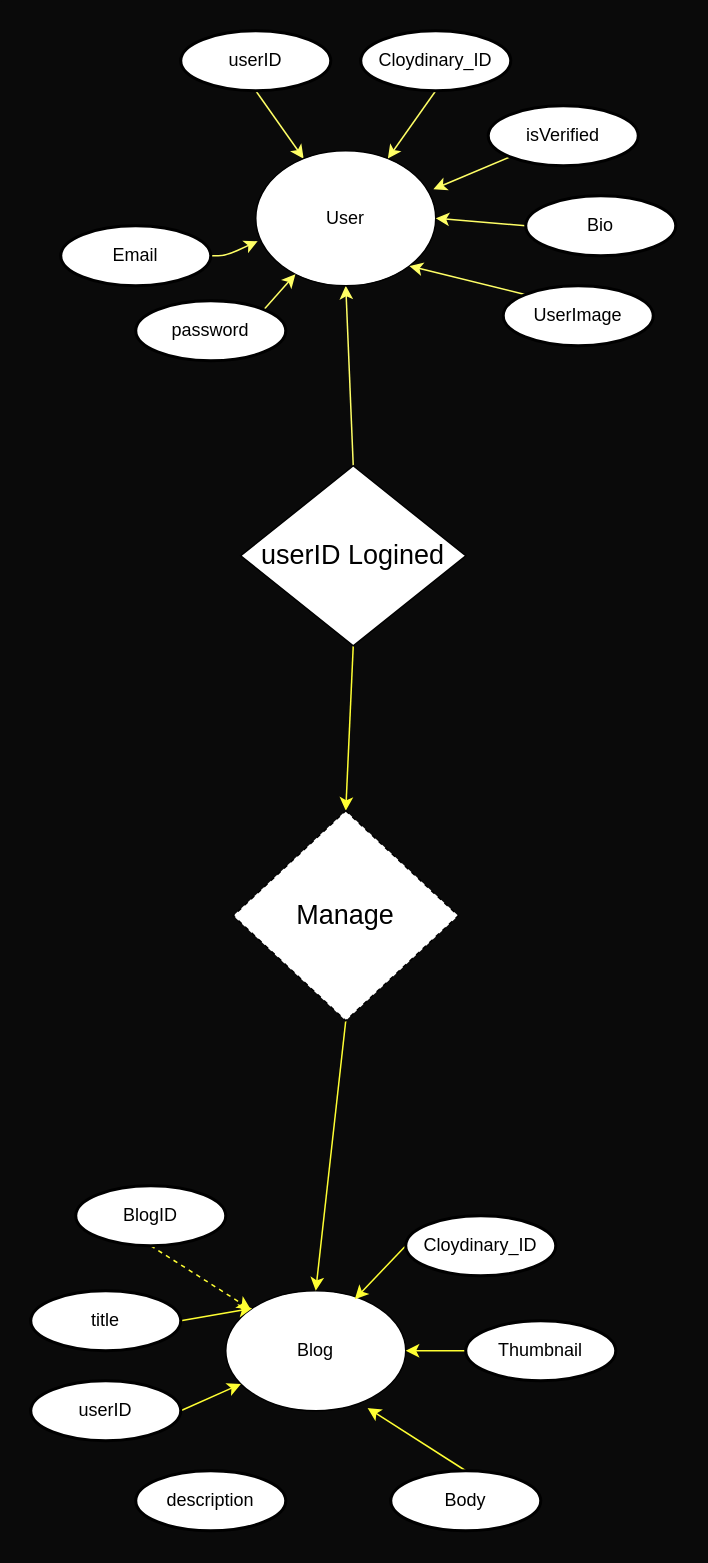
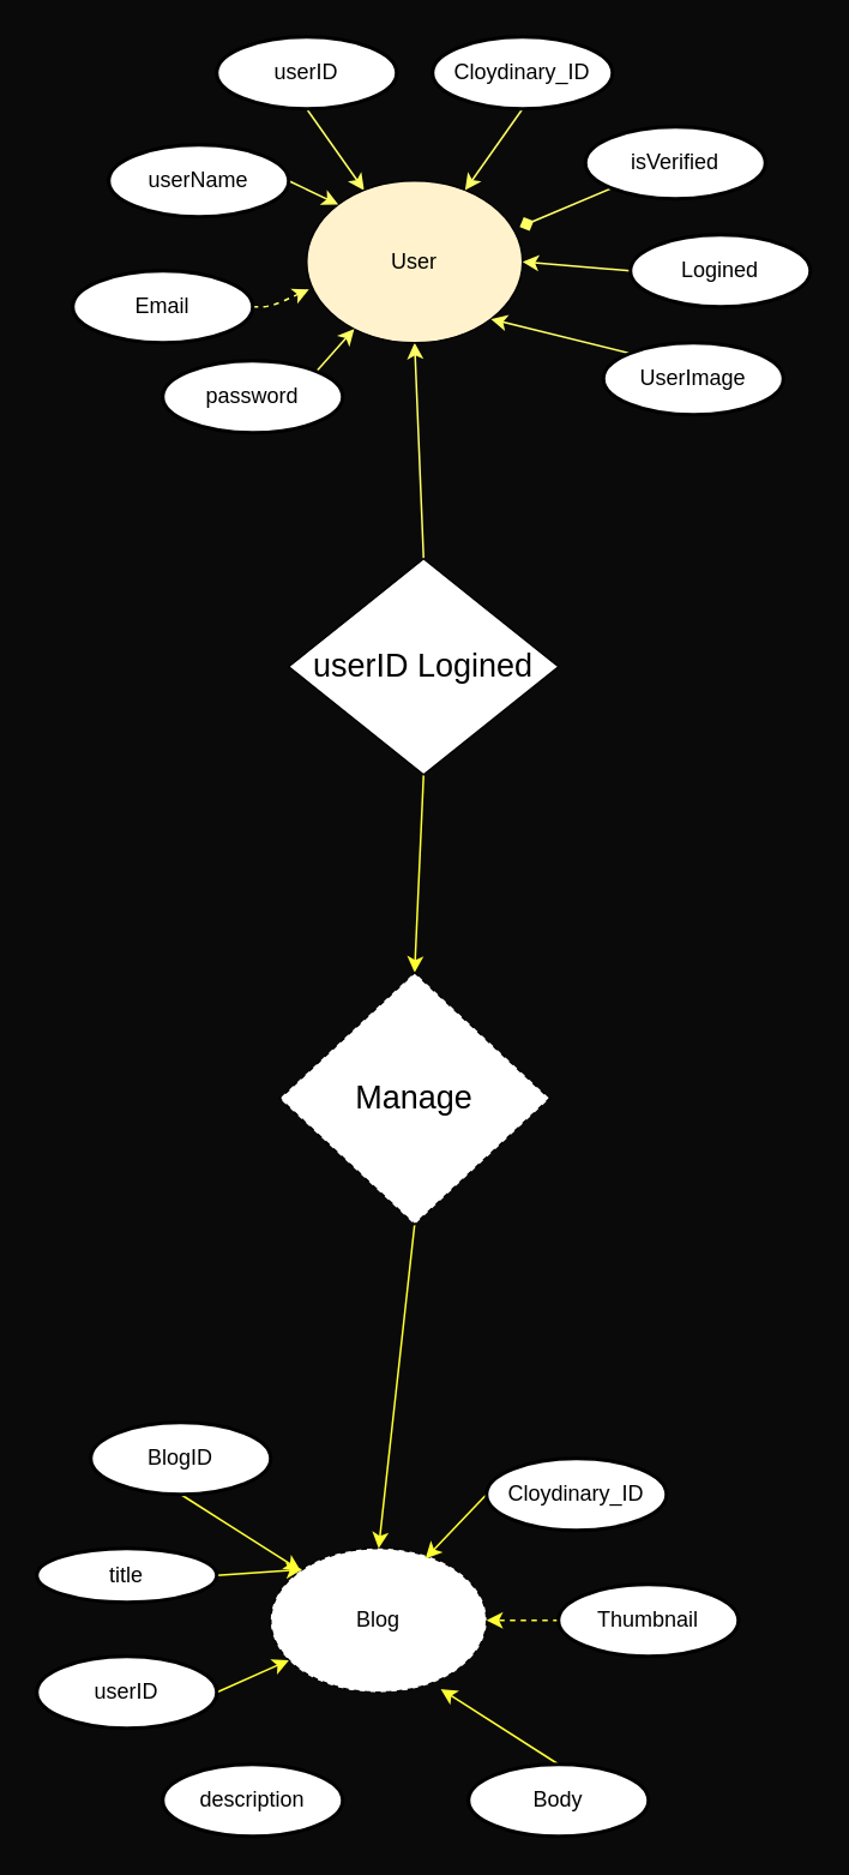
  <mxCell id="0" />
  <mxCell id="1" parent="0" />
  <mxCell id="2" style="edgeStyle=none;html=1;exitX=0.5;exitY=0;exitDx=0;exitDy=0;fontSize=18;entryX=0.5;entryY=1;entryDx=0;entryDy=0;strokeColor=#FFFF66;" parent="1" source="4" target="23" edge="1"><mxGeometry relative="1" as="geometry"><mxPoint x="230" y="220" as="targetPoint" /></mxGeometry></mxCell>
  <mxCell id="3" style="edgeStyle=none;html=1;exitX=0.5;exitY=1;exitDx=0;exitDy=0;entryX=0.5;entryY=0;entryDx=0;entryDy=0;fontSize=18;shadow=0;strokeColor=#FFFF33;" parent="1" source="4" target="20" edge="1"><mxGeometry relative="1" as="geometry" /></mxCell>
  <mxCell id="4" value="userID Logined" style="rhombus;whiteSpace=wrap;html=1;fontSize=18;" parent="1" vertex="1"><mxGeometry x="160" y="310" width="150" height="120" as="geometry" /></mxCell>
- <mxCell id="5" style="edgeStyle=none;html=1;exitX=0.5;exitY=1;exitDx=0;exitDy=0;exitPerimeter=0;fontSize=18;strokeColor=#FFFF33;dashed=1;" parent="1" source="6" target="7" edge="1"><mxGeometry relative="1" as="geometry" /></mxCell>
+ <mxCell id="5" style="edgeStyle=none;html=1;exitX=0.5;exitY=1;exitDx=0;exitDy=0;exitPerimeter=0;fontSize=18;strokeColor=#FFFF33;" parent="1" source="6" target="7" edge="1"><mxGeometry relative="1" as="geometry" /></mxCell>
  <mxCell id="6" value="BlogID" style="strokeWidth=2;html=1;shape=mxgraph.flowchart.start_1;whiteSpace=wrap;" parent="1" vertex="1"><mxGeometry x="50" y="790" width="100" height="40" as="geometry" /></mxCell>
- <mxCell id="7" value="Blog" style="ellipse;whiteSpace=wrap;html=1;" parent="1" vertex="1"><mxGeometry x="150" y="860" width="120" height="80" as="geometry" /></mxCell>
+ <mxCell id="7" value="Blog" style="ellipse;whiteSpace=wrap;html=1;dashed=1;" parent="1" vertex="1"><mxGeometry x="150" y="860" width="120" height="80" as="geometry" /></mxCell>
  <mxCell id="8" style="edgeStyle=none;html=1;exitX=1;exitY=0.5;exitDx=0;exitDy=0;exitPerimeter=0;entryX=0;entryY=0;entryDx=0;entryDy=0;fontSize=18;strokeColor=#FFFF33;" parent="1" source="9" target="7" edge="1"><mxGeometry relative="1" as="geometry" /></mxCell>
- <mxCell id="9" value="title" style="strokeWidth=2;html=1;shape=mxgraph.flowchart.start_1;whiteSpace=wrap;" parent="1" vertex="1"><mxGeometry x="20" y="860" width="100" height="40" as="geometry" /></mxCell>
+ <mxCell id="9" value="title" style="strokeWidth=2;html=1;shape=mxgraph.flowchart.start_1;whiteSpace=wrap;" parent="1" vertex="1"><mxGeometry x="20" y="860" width="100" height="30" as="geometry" /></mxCell>
  <mxCell id="10" value="description" style="strokeWidth=2;html=1;shape=mxgraph.flowchart.start_1;whiteSpace=wrap;" parent="1" vertex="1"><mxGeometry x="90" y="980" width="100" height="40" as="geometry" /></mxCell>
  <mxCell id="11" style="edgeStyle=none;html=1;exitX=0.5;exitY=0;exitDx=0;exitDy=0;exitPerimeter=0;entryX=0.788;entryY=0.977;entryDx=0;entryDy=0;fontSize=18;entryPerimeter=0;strokeColor=#FFFF33;" parent="1" source="12" target="7" edge="1"><mxGeometry relative="1" as="geometry" /></mxCell>
  <mxCell id="12" value="Body" style="strokeWidth=2;html=1;shape=mxgraph.flowchart.start_1;whiteSpace=wrap;" parent="1" vertex="1"><mxGeometry x="260" y="980" width="100" height="40" as="geometry" /></mxCell>
- <mxCell id="13" style="edgeStyle=none;html=1;exitX=0;exitY=0.5;exitDx=0;exitDy=0;exitPerimeter=0;entryX=1;entryY=0.5;entryDx=0;entryDy=0;fontSize=18;strokeColor=#FFFF33;" parent="1" source="14" target="7" edge="1"><mxGeometry relative="1" as="geometry" /></mxCell>
+ <mxCell id="13" style="edgeStyle=none;html=1;exitX=0;exitY=0.5;exitDx=0;exitDy=0;exitPerimeter=0;entryX=1;entryY=0.5;entryDx=0;entryDy=0;fontSize=18;strokeColor=#FFFF33;dashed=1;" parent="1" source="14" target="7" edge="1"><mxGeometry relative="1" as="geometry" /></mxCell>
  <mxCell id="14" value="Thumbnail" style="strokeWidth=2;html=1;shape=mxgraph.flowchart.start_1;whiteSpace=wrap;" parent="1" vertex="1"><mxGeometry x="310" y="880" width="100" height="40" as="geometry" /></mxCell>
  <mxCell id="15" style="edgeStyle=none;html=1;exitX=0;exitY=0.5;exitDx=0;exitDy=0;exitPerimeter=0;entryX=0.717;entryY=0.07;entryDx=0;entryDy=0;entryPerimeter=0;fontSize=18;strokeColor=#FFFF33;" parent="1" source="16" target="7" edge="1"><mxGeometry relative="1" as="geometry" /></mxCell>
  <mxCell id="16" value="Cloydinary_ID" style="strokeWidth=2;html=1;shape=mxgraph.flowchart.start_1;whiteSpace=wrap;" parent="1" vertex="1"><mxGeometry x="270" y="810" width="100" height="40" as="geometry" /></mxCell>
  <mxCell id="17" style="edgeStyle=none;html=1;exitX=1;exitY=0.5;exitDx=0;exitDy=0;exitPerimeter=0;fontSize=18;strokeColor=#FFFF33;" parent="1" source="18" target="7" edge="1"><mxGeometry relative="1" as="geometry" /></mxCell>
  <mxCell id="18" value="userID" style="strokeWidth=2;html=1;shape=mxgraph.flowchart.start_1;whiteSpace=wrap;" parent="1" vertex="1"><mxGeometry x="20" y="920" width="100" height="40" as="geometry" /></mxCell>
  <mxCell id="19" style="edgeStyle=none;html=1;exitX=0.5;exitY=1;exitDx=0;exitDy=0;entryX=0.5;entryY=0;entryDx=0;entryDy=0;fontSize=18;strokeColor=#FFFF33;" parent="1" source="20" target="7" edge="1"><mxGeometry relative="1" as="geometry" /></mxCell>
  <mxCell id="20" value="Manage" style="rhombus;whiteSpace=wrap;html=1;fontSize=18;dashed=1;" parent="1" vertex="1"><mxGeometry x="155" y="540" width="150" height="140" as="geometry" /></mxCell>
  <mxCell id="21" style="edgeStyle=none;html=1;exitX=0.5;exitY=1;exitDx=0;exitDy=0;exitPerimeter=0;fontSize=18;strokeColor=#FFFF66;" parent="1" source="22" target="23" edge="1"><mxGeometry relative="1" as="geometry" /></mxCell>
  <mxCell id="22" value="userID" style="strokeWidth=2;html=1;shape=mxgraph.flowchart.start_1;whiteSpace=wrap;" parent="1" vertex="1"><mxGeometry x="120" y="20" width="100" height="40" as="geometry" /></mxCell>
- <mxCell id="23" value="User" style="ellipse;whiteSpace=wrap;html=1;" parent="1" vertex="1"><mxGeometry x="170" y="100" width="120" height="90" as="geometry" /></mxCell>
- <mxCell id="26" style="edgeStyle=none;html=1;exitX=1;exitY=0.5;exitDx=0;exitDy=0;exitPerimeter=0;entryX=0.011;entryY=0.67;entryDx=0;entryDy=0;entryPerimeter=0;fontSize=18;strokeColor=#FFFF66;" parent="1" source="27" target="23" edge="1"><mxGeometry relative="1" as="geometry"><Array as="points"><mxPoint x="150" y="170" /></Array></mxGeometry></mxCell>
+ <mxCell id="23" value="User" style="ellipse;whiteSpace=wrap;html=1;fillColor=#fff2cc;" parent="1" vertex="1"><mxGeometry x="170" y="100" width="120" height="90" as="geometry" /></mxCell>
+ <mxCell id="24" style="edgeStyle=none;html=1;exitX=1;exitY=0.5;exitDx=0;exitDy=0;exitPerimeter=0;entryX=0;entryY=0;entryDx=0;entryDy=0;fontSize=18;strokeColor=#FFFF66;" parent="1" source="25" target="23" edge="1"><mxGeometry relative="1" as="geometry" /></mxCell>
+ <mxCell id="25" value="userName" style="strokeWidth=2;html=1;shape=mxgraph.flowchart.start_1;whiteSpace=wrap;" parent="1" vertex="1"><mxGeometry x="60" y="80" width="100" height="40" as="geometry" /></mxCell>
+ <mxCell id="26" style="edgeStyle=none;html=1;exitX=1;exitY=0.5;exitDx=0;exitDy=0;exitPerimeter=0;entryX=0.011;entryY=0.67;entryDx=0;entryDy=0;entryPerimeter=0;fontSize=18;strokeColor=#FFFF66;dashed=1;" parent="1" source="27" target="23" edge="1"><mxGeometry relative="1" as="geometry"><Array as="points"><mxPoint x="150" y="170" /></Array></mxGeometry></mxCell>
  <mxCell id="27" value="Email" style="strokeWidth=2;html=1;shape=mxgraph.flowchart.start_1;whiteSpace=wrap;" parent="1" vertex="1"><mxGeometry x="40" y="150" width="100" height="40" as="geometry" /></mxCell>
  <mxCell id="28" style="edgeStyle=none;html=1;exitX=0.855;exitY=0.145;exitDx=0;exitDy=0;exitPerimeter=0;fontSize=18;strokeColor=#FFFF66;" parent="1" source="29" target="23" edge="1"><mxGeometry relative="1" as="geometry" /></mxCell>
  <mxCell id="29" value="password" style="strokeWidth=2;html=1;shape=mxgraph.flowchart.start_1;whiteSpace=wrap;" parent="1" vertex="1"><mxGeometry x="90" y="200" width="100" height="40" as="geometry" /></mxCell>
  <mxCell id="30" style="edgeStyle=none;html=1;exitX=0.145;exitY=0.145;exitDx=0;exitDy=0;exitPerimeter=0;entryX=1;entryY=1;entryDx=0;entryDy=0;fontSize=18;strokeColor=#FFFF66;" parent="1" source="31" target="23" edge="1"><mxGeometry relative="1" as="geometry" /></mxCell>
  <mxCell id="31" value="UserImage" style="strokeWidth=2;html=1;shape=mxgraph.flowchart.start_1;whiteSpace=wrap;" parent="1" vertex="1"><mxGeometry x="335" y="190" width="100" height="40" as="geometry" /></mxCell>
  <mxCell id="32" style="edgeStyle=none;html=1;exitX=0.5;exitY=0;exitDx=0;exitDy=0;exitPerimeter=0;fontSize=18;" parent="1" source="34" edge="1"><mxGeometry relative="1" as="geometry"><mxPoint x="390" y="160" as="targetPoint" /></mxGeometry></mxCell>
  <mxCell id="33" style="edgeStyle=none;html=1;exitX=0;exitY=0.5;exitDx=0;exitDy=0;exitPerimeter=0;entryX=1;entryY=0.5;entryDx=0;entryDy=0;fontSize=18;strokeColor=#FFFF66;" parent="1" source="34" target="23" edge="1"><mxGeometry relative="1" as="geometry" /></mxCell>
- <mxCell id="34" value="Bio" style="strokeWidth=2;html=1;shape=mxgraph.flowchart.start_1;whiteSpace=wrap;" parent="1" vertex="1"><mxGeometry x="350" y="130" width="100" height="40" as="geometry" /></mxCell>
- <mxCell id="35" style="edgeStyle=none;html=1;exitX=0.145;exitY=0.855;exitDx=0;exitDy=0;exitPerimeter=0;entryX=0.987;entryY=0.285;entryDx=0;entryDy=0;entryPerimeter=0;fontSize=18;strokeColor=#FFFF66;" parent="1" source="36" target="23" edge="1"><mxGeometry relative="1" as="geometry" /></mxCell>
+ <mxCell id="34" value="Logined" style="strokeWidth=2;html=1;shape=mxgraph.flowchart.start_1;whiteSpace=wrap;" parent="1" vertex="1"><mxGeometry x="350" y="130" width="100" height="40" as="geometry" /></mxCell>
+ <mxCell id="35" style="edgeStyle=none;html=1;exitX=0.145;exitY=0.855;exitDx=0;exitDy=0;exitPerimeter=0;entryX=0.987;entryY=0.285;entryDx=0;entryDy=0;entryPerimeter=0;fontSize=18;strokeColor=#FFFF66;endArrow=diamond;" parent="1" source="36" target="23" edge="1"><mxGeometry relative="1" as="geometry" /></mxCell>
  <mxCell id="36" value="isVerified" style="strokeWidth=2;html=1;shape=mxgraph.flowchart.start_1;whiteSpace=wrap;" parent="1" vertex="1"><mxGeometry x="325" y="70" width="100" height="40" as="geometry" /></mxCell>
  <mxCell id="37" style="edgeStyle=none;html=1;exitX=0.5;exitY=1;exitDx=0;exitDy=0;exitPerimeter=0;fontSize=18;strokeColor=#FFFF66;" parent="1" source="38" target="23" edge="1"><mxGeometry relative="1" as="geometry" /></mxCell>
  <mxCell id="38" value="Cloydinary_ID" style="strokeWidth=2;html=1;shape=mxgraph.flowchart.start_1;whiteSpace=wrap;" parent="1" vertex="1"><mxGeometry x="240" y="20" width="100" height="40" as="geometry" /></mxCell>
